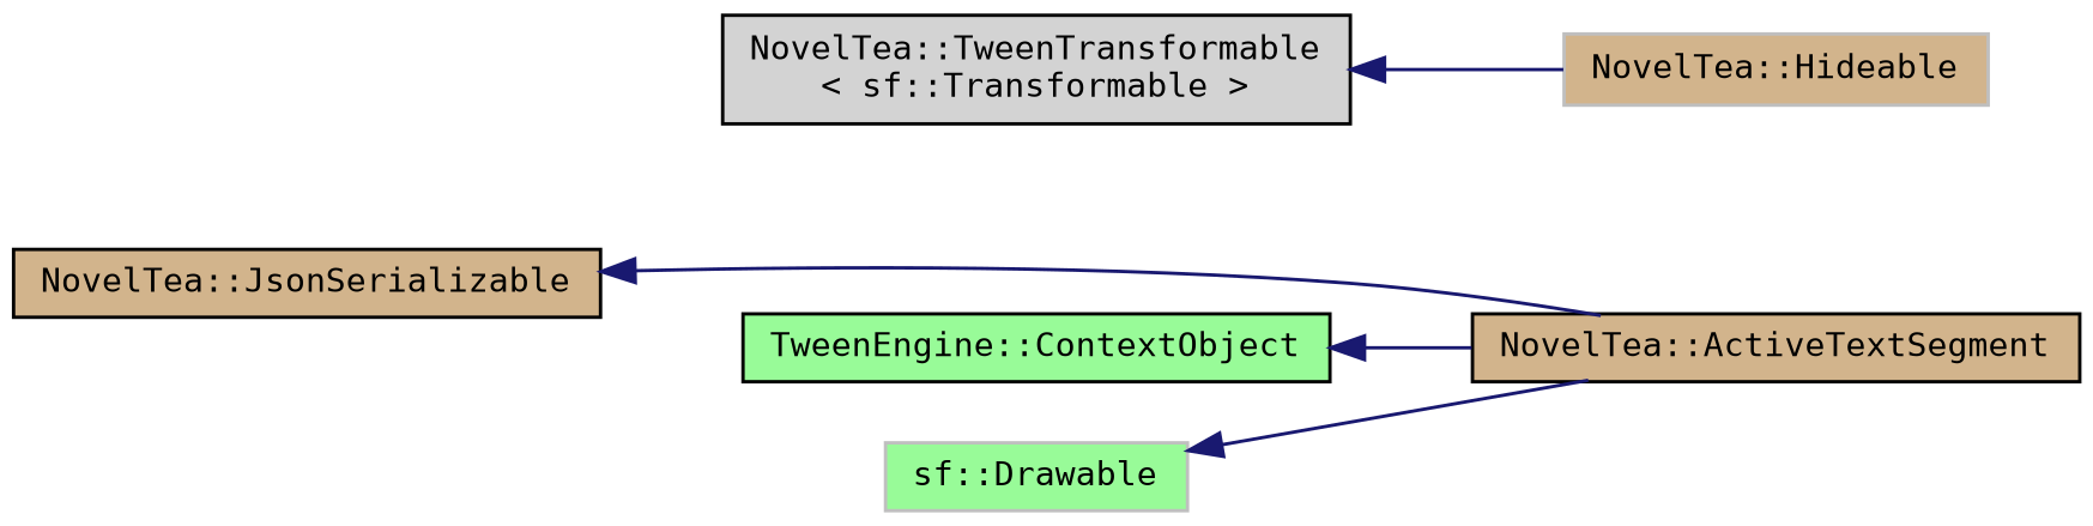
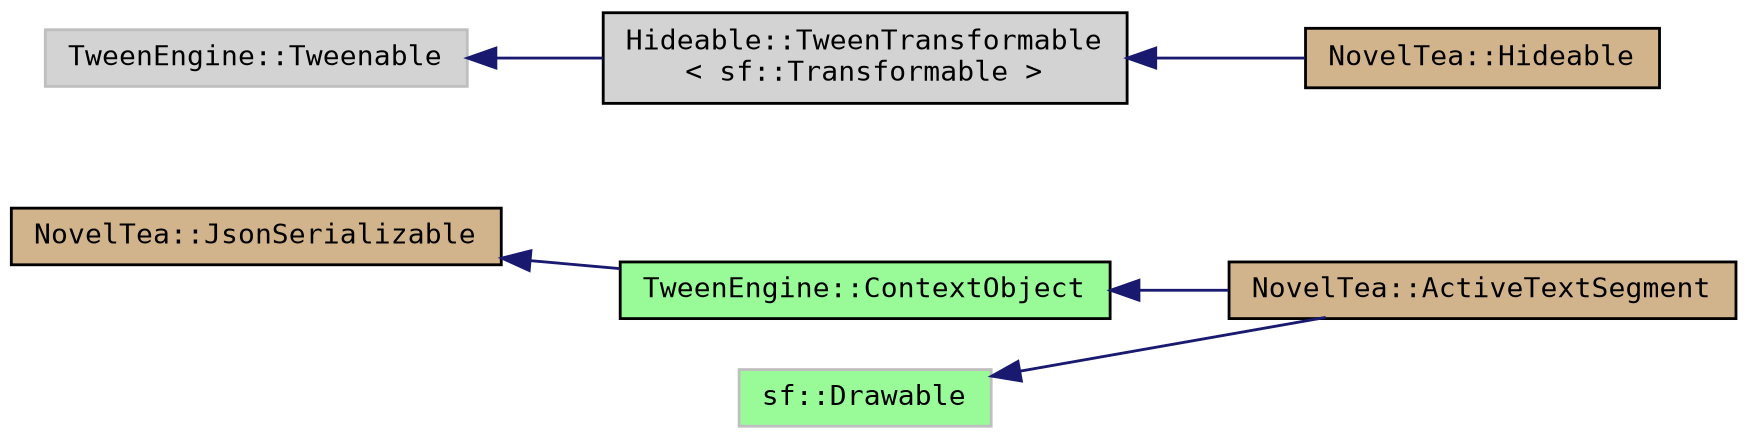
  digraph {
    fontname="DejaVu Sans Mono"
    rankdir=LR
    node [color=black fillcolor=tan fontname="DejaVu Sans Mono" fontsize=10 shape=record style=filled]
    edge [color=midnightblue dir=back fontname="DejaVu Sans Mono" fontsize=10 labelfontname=Helvetica labelfontsize=10 style=solid]
    n1 [fontcolor=black height=0.2 label="NovelTea::ActiveTextSegment" width=0.4]
    n2 [fillcolor=palegreen height=0.2 label="TweenEngine::ContextObject" width=0.4]
    n3 [height=0.2 label="NovelTea::JsonSerializable" width=0.4]
    n4 [color=grey75 fillcolor=palegreen height=0.2 label="sf::Drawable" width=0.4]
-   n5 [color=grey75 height=0.2 label="NovelTea::Hideable" width=0.4]
-   n6 [fillcolor=lightgrey height=0.2 label="NovelTea::TweenTransformable\l\< sf::Transformable \>" width=0.4]
+   n5 [height=0.2 label="NovelTea::Hideable" width=0.4]
+   n6 [fillcolor=lightgrey height=0.2 label="Hideable::TweenTransformable\l\< sf::Transformable \>" width=0.4]
+   n7 [color=grey75 fillcolor=lightgrey height=0.2 label="TweenEngine::Tweenable" width=0.4]
    n2 -> n1
-   n3 -> n1
+   n3 -> n2
    n4 -> n1
    n6 -> n5
+   n7 -> n6
  }
